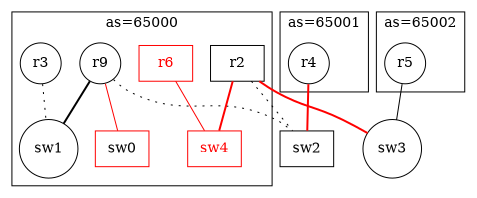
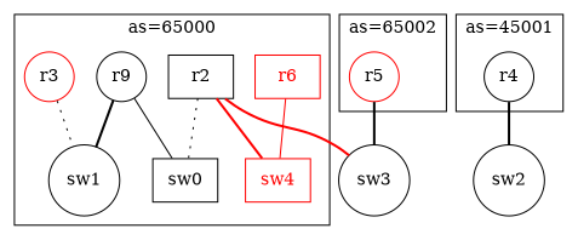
  digraph {
    node [shape=circle]
    edge [dir=none style=bold tailclass=ebgp]
    n1 [label=r9]
    r2 [shape=box]
-   r3
-   sw0 [shape=box color=red]
+   r3 [color=red]
+   sw0 [shape=box]
    sw1
    r6 [color=red fontcolor=red shape=box]
    sw4 [color=red fontcolor=red shape=box]
    r4
-   r5
-   sw2 [shape=box]
+   r5 [color=red]
+   sw2
    sw3
    subgraph cluster_1 {
      label="as=65000"
      n1
      r2
      r3
      sw0
      sw1
      r6
      sw4
    }
    subgraph cluster_2 {
-     label="as=65001"
+     label="as=45001"
      r4
    }
    subgraph cluster_3 {
      label="as=65002"
      r5
    }
-   n1 -> sw0 [style=solid tailclass="ibgp; ospf; priority=10" color=red]
+   n1 -> sw0 [style=solid tailclass="ibgp; ospf; priority=10"]
    n1 -> sw1 [tailclass="ospf; priority=10"]
-   n1 -> sw2 [style=dotted]
-   r2 -> sw2 [style=dotted tailclass="ibgp; ospf; priority=5"]
+   r2 -> sw0 [style=dotted tailclass="ibgp; ospf; priority=5"]
    r2 -> sw4 [color=red tailclass="ospf; priority=10"]
    r2 -> sw3 [color=red]
    r3 -> sw1 [style=dotted tailclass="ospf; priority=5"]
    r6 -> sw4 [color=red style=solid tailclass="ospf; priority=5"]
-   r4 -> sw2 [color=red]
-   r5 -> sw3 [style=solid]
+   r4 -> sw2
+   r5 -> sw3
  }
